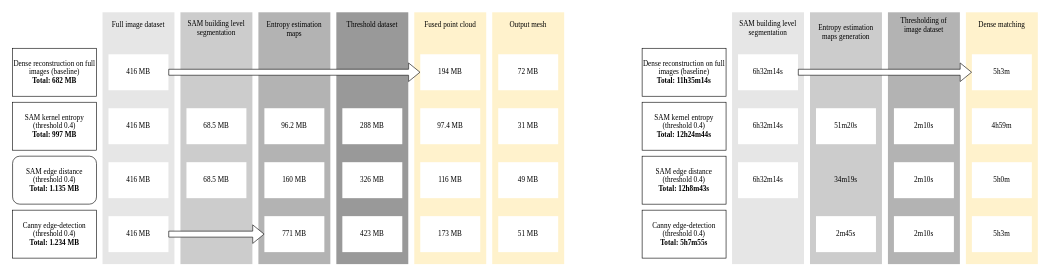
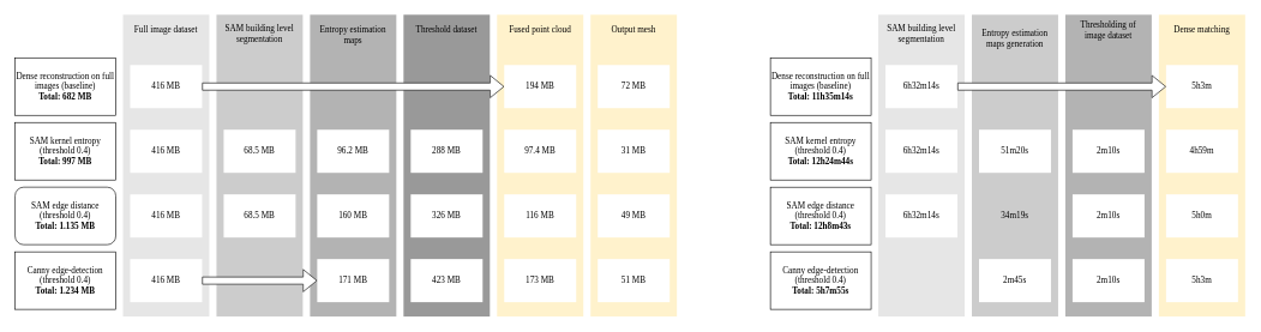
  <mxCell id="0" />
  <mxCell id="1" parent="0" />
  <mxCell id="2" value="&lt;div style=&quot;text-align: justify;&quot;&gt;&lt;br&gt;&lt;/div&gt;" style="rounded=0;whiteSpace=wrap;html=1;fillColor=#E6E6E6;strokeColor=none;" vertex="1" parent="1"><mxGeometry x="170" y="20" width="120" height="420" as="geometry" /></mxCell>
  <mxCell id="3" value="&lt;font data-font-src=&quot;https://fonts.googleapis.com/css?family=montserrat&quot; face=&quot;montserrat&quot;&gt;Full image dataset&lt;/font&gt;" style="text;html=1;align=center;verticalAlign=middle;whiteSpace=wrap;rounded=0;" vertex="1" parent="1"><mxGeometry x="180" y="26" width="100" height="30" as="geometry" /></mxCell>
  <mxCell id="4" value="&lt;div style=&quot;text-align: justify;&quot;&gt;&lt;br&gt;&lt;/div&gt;" style="rounded=0;whiteSpace=wrap;html=1;fillColor=#CCCCCC;strokeColor=none;" vertex="1" parent="1"><mxGeometry x="300" y="20" width="120" height="420" as="geometry" /></mxCell>
  <mxCell id="5" value="&lt;font data-font-src=&quot;https://fonts.googleapis.com/css?family=montserrat&quot; face=&quot;montserrat&quot;&gt;SAM building level segmentation&lt;/font&gt;" style="text;html=1;align=center;verticalAlign=middle;whiteSpace=wrap;rounded=0;" vertex="1" parent="1"><mxGeometry x="310" y="31" width="100" height="30" as="geometry" /></mxCell>
  <mxCell id="6" value="&lt;div style=&quot;text-align: justify;&quot;&gt;&lt;br&gt;&lt;/div&gt;" style="rounded=0;whiteSpace=wrap;html=1;fillColor=#B3B3B3;strokeColor=none;" vertex="1" parent="1"><mxGeometry x="430" y="20" width="120" height="420" as="geometry" /></mxCell>
  <mxCell id="7" value="&lt;font data-font-src=&quot;https://fonts.googleapis.com/css?family=montserrat&quot; face=&quot;montserrat&quot;&gt;Entropy estimation maps&lt;/font&gt;" style="text;html=1;align=center;verticalAlign=middle;whiteSpace=wrap;rounded=0;" vertex="1" parent="1"><mxGeometry x="440" y="26" width="100" height="44" as="geometry" /></mxCell>
  <mxCell id="8" value="&lt;div style=&quot;text-align: justify;&quot;&gt;&lt;br&gt;&lt;/div&gt;" style="rounded=0;whiteSpace=wrap;html=1;fillColor=#999999;strokeColor=none;" vertex="1" parent="1"><mxGeometry x="560" y="20" width="120" height="420" as="geometry" /></mxCell>
  <mxCell id="9" value="&lt;font data-font-src=&quot;https://fonts.googleapis.com/css?family=montserrat&quot; face=&quot;montserrat&quot;&gt;Threshold dataset&lt;/font&gt;" style="text;html=1;align=center;verticalAlign=middle;whiteSpace=wrap;rounded=0;" vertex="1" parent="1"><mxGeometry x="570" y="26" width="100" height="30" as="geometry" /></mxCell>
  <mxCell id="10" value="&lt;div style=&quot;text-align: justify;&quot;&gt;&lt;br&gt;&lt;/div&gt;" style="rounded=0;whiteSpace=wrap;html=1;fillColor=#FFF2CC;strokeColor=none;" vertex="1" parent="1"><mxGeometry x="690" y="20" width="120" height="420" as="geometry" /></mxCell>
  <mxCell id="11" value="&lt;font data-font-src=&quot;https://fonts.googleapis.com/css?family=montserrat&quot; face=&quot;montserrat&quot;&gt;Fused point cloud&lt;/font&gt;" style="text;html=1;align=center;verticalAlign=middle;whiteSpace=wrap;rounded=0;" vertex="1" parent="1"><mxGeometry x="700" y="26" width="100" height="30" as="geometry" /></mxCell>
  <mxCell id="12" value="&lt;div style=&quot;text-align: justify;&quot;&gt;&lt;br&gt;&lt;/div&gt;" style="rounded=0;whiteSpace=wrap;html=1;fillColor=#FFF2CC;strokeColor=none;" vertex="1" parent="1"><mxGeometry x="820" y="20" width="120" height="420" as="geometry" /></mxCell>
  <mxCell id="13" value="&lt;font face=&quot;montserrat&quot;&gt;Output mesh&lt;/font&gt;" style="text;html=1;align=center;verticalAlign=middle;whiteSpace=wrap;rounded=0;" vertex="1" parent="1"><mxGeometry x="830" y="26" width="100" height="30" as="geometry" /></mxCell>
  <mxCell id="14" value="&lt;font data-font-src=&quot;https://fonts.googleapis.com/css?family=montserrat&quot; face=&quot;montserrat&quot;&gt;Dense reconstruction on full images (baseline)&lt;/font&gt;&lt;div&gt;&lt;font data-font-src=&quot;https://fonts.googleapis.com/css?family=montserrat&quot; face=&quot;montserrat&quot;&gt;&lt;b&gt;Total: 682 MB&lt;/b&gt;&lt;/font&gt;&lt;/div&gt;" style="rounded=0;whiteSpace=wrap;html=1;fillColor=#FFFFFF;" vertex="1" parent="1"><mxGeometry x="20" y="80" width="140" height="80" as="geometry" /></mxCell>
  <mxCell id="15" value="&lt;font data-font-src=&quot;https://fonts.googleapis.com/css?family=montserrat&quot; face=&quot;montserrat&quot;&gt;SAM kernel entropy&lt;/font&gt;&lt;div&gt;&lt;font data-font-src=&quot;https://fonts.googleapis.com/css?family=montserrat&quot; face=&quot;montserrat&quot;&gt;(threshold 0.4)&lt;/font&gt;&lt;/div&gt;&lt;div&gt;&lt;font data-font-src=&quot;https://fonts.googleapis.com/css?family=montserrat&quot; face=&quot;montserrat&quot;&gt;&lt;b&gt;Total: 997 MB&lt;/b&gt;&lt;/font&gt;&lt;/div&gt;" style="rounded=0;whiteSpace=wrap;html=1;" vertex="1" parent="1"><mxGeometry x="20" y="170" width="140" height="80" as="geometry" /></mxCell>
  <mxCell id="16" value="&lt;font face=&quot;montserrat&quot;&gt;SAM edge distance&lt;/font&gt;&lt;div&gt;&lt;font face=&quot;montserrat&quot;&gt;(threshold 0.4)&lt;/font&gt;&lt;/div&gt;&lt;div&gt;&lt;font face=&quot;montserrat&quot;&gt;&lt;b&gt;Total: 1.135 MB&lt;/b&gt;&lt;/font&gt;&lt;/div&gt;" style="whiteSpace=wrap;html=1;rounded=1;" vertex="1" parent="1"><mxGeometry x="20" y="260" width="140" height="80" as="geometry" /></mxCell>
  <mxCell id="17" value="&lt;font face=&quot;montserrat&quot;&gt;Canny edge-detection&lt;/font&gt;&lt;div&gt;&lt;font face=&quot;montserrat&quot;&gt;(threshold 0.4)&lt;/font&gt;&lt;/div&gt;&lt;div&gt;&lt;font face=&quot;montserrat&quot;&gt;&lt;b&gt;Total: 1.234 MB&lt;/b&gt;&lt;/font&gt;&lt;/div&gt;" style="rounded=0;whiteSpace=wrap;html=1;" vertex="1" parent="1"><mxGeometry x="20" y="350" width="140" height="80" as="geometry" /></mxCell>
  <mxCell id="18" value="&lt;font data-font-src=&quot;https://fonts.googleapis.com/css?family=montserrat&quot; face=&quot;montserrat&quot;&gt;416 MB&lt;/font&gt;" style="rounded=0;whiteSpace=wrap;html=1;fillColor=#FFFFFF;strokeColor=none;" vertex="1" parent="1"><mxGeometry x="180" y="90" width="100" height="60" as="geometry" /></mxCell>
  <mxCell id="19" value="&lt;font data-font-src=&quot;https://fonts.googleapis.com/css?family=montserrat&quot; face=&quot;montserrat&quot;&gt;416 MB&lt;/font&gt;" style="rounded=0;whiteSpace=wrap;html=1;fillColor=#FFFFFF;strokeColor=none;" vertex="1" parent="1"><mxGeometry x="180" y="180" width="100" height="60" as="geometry" /></mxCell>
  <mxCell id="20" value="&lt;font data-font-src=&quot;https://fonts.googleapis.com/css?family=montserrat&quot; face=&quot;montserrat&quot;&gt;416 MB&lt;/font&gt;" style="rounded=0;whiteSpace=wrap;html=1;fillColor=#FFFFFF;strokeColor=none;" vertex="1" parent="1"><mxGeometry x="180" y="270" width="100" height="60" as="geometry" /></mxCell>
  <mxCell id="21" value="&lt;font data-font-src=&quot;https://fonts.googleapis.com/css?family=montserrat&quot; face=&quot;montserrat&quot;&gt;416 MB&lt;/font&gt;" style="rounded=0;whiteSpace=wrap;html=1;fillColor=#FFFFFF;strokeColor=none;" vertex="1" parent="1"><mxGeometry x="180" y="360" width="100" height="60" as="geometry" /></mxCell>
  <mxCell id="22" value="&lt;font data-font-src=&quot;https://fonts.googleapis.com/css?family=montserrat&quot; face=&quot;montserrat&quot;&gt;68.5 MB&lt;/font&gt;" style="rounded=0;whiteSpace=wrap;html=1;fillColor=#FFFFFF;strokeColor=none;" vertex="1" parent="1"><mxGeometry x="310" y="270" width="100" height="60" as="geometry" /></mxCell>
  <mxCell id="23" value="&lt;font data-font-src=&quot;https://fonts.googleapis.com/css?family=montserrat&quot; face=&quot;montserrat&quot;&gt;68.5 MB&lt;/font&gt;" style="rounded=0;whiteSpace=wrap;html=1;fillColor=#FFFFFF;strokeColor=none;" vertex="1" parent="1"><mxGeometry x="310" y="180" width="100" height="60" as="geometry" /></mxCell>
  <mxCell id="24" value="&lt;font data-font-src=&quot;https://fonts.googleapis.com/css?family=montserrat&quot; face=&quot;montserrat&quot;&gt;96.2 MB&lt;/font&gt;" style="rounded=0;whiteSpace=wrap;html=1;fillColor=#FFFFFF;strokeColor=none;" vertex="1" parent="1"><mxGeometry x="440" y="180" width="100" height="60" as="geometry" /></mxCell>
  <mxCell id="25" value="&lt;font data-font-src=&quot;https://fonts.googleapis.com/css?family=montserrat&quot; face=&quot;montserrat&quot;&gt;160 MB&lt;/font&gt;" style="rounded=0;whiteSpace=wrap;html=1;fillColor=#FFFFFF;strokeColor=none;" vertex="1" parent="1"><mxGeometry x="440" y="270" width="100" height="60" as="geometry" /></mxCell>
- <mxCell id="26" value="&lt;font data-font-src=&quot;https://fonts.googleapis.com/css?family=montserrat&quot; face=&quot;montserrat&quot;&gt;771 MB&lt;/font&gt;" style="rounded=0;whiteSpace=wrap;html=1;fillColor=#FFFFFF;strokeColor=none;" vertex="1" parent="1"><mxGeometry x="440" y="360" width="100" height="60" as="geometry" /></mxCell>
+ <mxCell id="26" value="&lt;font data-font-src=&quot;https://fonts.googleapis.com/css?family=montserrat&quot; face=&quot;montserrat&quot;&gt;171 MB&lt;/font&gt;" style="rounded=0;whiteSpace=wrap;html=1;fillColor=#FFFFFF;strokeColor=none;" vertex="1" parent="1"><mxGeometry x="440" y="360" width="100" height="60" as="geometry" /></mxCell>
  <mxCell id="27" value="&lt;font data-font-src=&quot;https://fonts.googleapis.com/css?family=montserrat&quot; face=&quot;montserrat&quot;&gt;288 MB&lt;/font&gt;" style="rounded=0;whiteSpace=wrap;html=1;fillColor=#FFFFFF;strokeColor=none;" vertex="1" parent="1"><mxGeometry x="570" y="180" width="100" height="60" as="geometry" /></mxCell>
  <mxCell id="28" value="&lt;font data-font-src=&quot;https://fonts.googleapis.com/css?family=montserrat&quot; face=&quot;montserrat&quot;&gt;326 MB&lt;/font&gt;" style="rounded=0;whiteSpace=wrap;html=1;fillColor=#FFFFFF;strokeColor=none;" vertex="1" parent="1"><mxGeometry x="570" y="270" width="100" height="60" as="geometry" /></mxCell>
  <mxCell id="29" value="&lt;font data-font-src=&quot;https://fonts.googleapis.com/css?family=montserrat&quot; face=&quot;montserrat&quot;&gt;423 MB&lt;/font&gt;" style="rounded=0;whiteSpace=wrap;html=1;fillColor=#FFFFFF;strokeColor=none;" vertex="1" parent="1"><mxGeometry x="570" y="360" width="100" height="60" as="geometry" /></mxCell>
  <mxCell id="30" value="&lt;font data-font-src=&quot;https://fonts.googleapis.com/css?family=montserrat&quot; face=&quot;montserrat&quot;&gt;194 MB&lt;/font&gt;" style="rounded=0;whiteSpace=wrap;html=1;fillColor=#FFFFFF;strokeColor=none;" vertex="1" parent="1"><mxGeometry x="700" y="90" width="100" height="60" as="geometry" /></mxCell>
  <mxCell id="31" value="&lt;font data-font-src=&quot;https://fonts.googleapis.com/css?family=montserrat&quot; face=&quot;montserrat&quot;&gt;97.4 MB&lt;/font&gt;" style="rounded=0;whiteSpace=wrap;html=1;fillColor=#FFFFFF;strokeColor=none;" vertex="1" parent="1"><mxGeometry x="700" y="180" width="100" height="60" as="geometry" /></mxCell>
  <mxCell id="32" value="&lt;font data-font-src=&quot;https://fonts.googleapis.com/css?family=montserrat&quot; face=&quot;montserrat&quot;&gt;116 MB&lt;/font&gt;" style="rounded=0;whiteSpace=wrap;html=1;fillColor=#FFFFFF;strokeColor=none;" vertex="1" parent="1"><mxGeometry x="700" y="270" width="100" height="60" as="geometry" /></mxCell>
  <mxCell id="33" value="&lt;font data-font-src=&quot;https://fonts.googleapis.com/css?family=montserrat&quot; face=&quot;montserrat&quot;&gt;173 MB&lt;/font&gt;" style="rounded=0;whiteSpace=wrap;html=1;fillColor=#FFFFFF;strokeColor=none;" vertex="1" parent="1"><mxGeometry x="700" y="360" width="100" height="60" as="geometry" /></mxCell>
  <mxCell id="34" value="&lt;font data-font-src=&quot;https://fonts.googleapis.com/css?family=montserrat&quot; face=&quot;montserrat&quot;&gt;72 MB&lt;/font&gt;" style="rounded=0;whiteSpace=wrap;html=1;fillColor=#FFFFFF;strokeColor=none;" vertex="1" parent="1"><mxGeometry x="830" y="90" width="100" height="60" as="geometry" /></mxCell>
  <mxCell id="35" value="&lt;font data-font-src=&quot;https://fonts.googleapis.com/css?family=montserrat&quot; face=&quot;montserrat&quot;&gt;31 MB&lt;/font&gt;" style="rounded=0;whiteSpace=wrap;html=1;fillColor=#FFFFFF;strokeColor=none;" vertex="1" parent="1"><mxGeometry x="830" y="180" width="100" height="60" as="geometry" /></mxCell>
  <mxCell id="36" value="&lt;font data-font-src=&quot;https://fonts.googleapis.com/css?family=montserrat&quot; face=&quot;montserrat&quot;&gt;49 MB&lt;/font&gt;" style="rounded=0;whiteSpace=wrap;html=1;fillColor=#FFFFFF;strokeColor=none;" vertex="1" parent="1"><mxGeometry x="830" y="270" width="100" height="60" as="geometry" /></mxCell>
  <mxCell id="37" value="&lt;font data-font-src=&quot;https://fonts.googleapis.com/css?family=montserrat&quot; face=&quot;montserrat&quot;&gt;51 MB&lt;/font&gt;" style="rounded=0;whiteSpace=wrap;html=1;fillColor=#FFFFFF;strokeColor=none;" vertex="1" parent="1"><mxGeometry x="830" y="360" width="100" height="60" as="geometry" /></mxCell>
  <mxCell id="38" value="" style="shape=flexArrow;endArrow=classic;html=1;rounded=0;exitX=1;exitY=0.5;exitDx=0;exitDy=0;entryX=0;entryY=0.5;entryDx=0;entryDy=0;fillColor=#FFFFFF;" edge="1" parent="1" source="18" target="30"><mxGeometry width="50" height="50" relative="1" as="geometry"><mxPoint x="530" y="250" as="sourcePoint" /><mxPoint x="580" y="200" as="targetPoint" /></mxGeometry></mxCell>
  <mxCell id="39" value="" style="shape=flexArrow;endArrow=classic;html=1;rounded=0;exitX=1;exitY=0.5;exitDx=0;exitDy=0;fillColor=#FFFFFF;" edge="1" parent="1" source="21"><mxGeometry width="50" height="50" relative="1" as="geometry"><mxPoint x="290" y="389.58" as="sourcePoint" /><mxPoint x="440" y="390" as="targetPoint" /></mxGeometry></mxCell>
  <mxCell id="40" value="&lt;div style=&quot;text-align: justify;&quot;&gt;&lt;br&gt;&lt;/div&gt;" style="rounded=0;whiteSpace=wrap;html=1;fillColor=#E6E6E6;strokeColor=none;" vertex="1" parent="1"><mxGeometry x="1220" y="20" width="120" height="420" as="geometry" /></mxCell>
  <mxCell id="41" value="&lt;div style=&quot;text-align: justify;&quot;&gt;&lt;br&gt;&lt;/div&gt;" style="rounded=0;whiteSpace=wrap;html=1;fillColor=#CCCCCC;strokeColor=none;" vertex="1" parent="1"><mxGeometry x="1350" y="20" width="120" height="420" as="geometry" /></mxCell>
  <mxCell id="42" value="&lt;font data-font-src=&quot;https://fonts.googleapis.com/css?family=montserrat&quot; face=&quot;montserrat&quot;&gt;SAM building level segmentation&lt;/font&gt;" style="text;html=1;align=center;verticalAlign=middle;whiteSpace=wrap;rounded=0;" vertex="1" parent="1"><mxGeometry x="1230" y="31" width="100" height="30" as="geometry" /></mxCell>
  <mxCell id="43" value="&lt;div style=&quot;text-align: justify;&quot;&gt;&lt;br&gt;&lt;/div&gt;" style="rounded=0;whiteSpace=wrap;html=1;fillColor=#B3B3B3;strokeColor=none;" vertex="1" parent="1"><mxGeometry x="1480" y="20" width="120" height="420" as="geometry" /></mxCell>
  <mxCell id="44" value="&lt;font data-font-src=&quot;https://fonts.googleapis.com/css?family=montserrat&quot; face=&quot;montserrat&quot;&gt;Entropy estimation maps generation&lt;/font&gt;" style="text;html=1;align=center;verticalAlign=middle;whiteSpace=wrap;rounded=0;" vertex="1" parent="1"><mxGeometry x="1360" y="26" width="100" height="54" as="geometry" /></mxCell>
  <mxCell id="45" value="&lt;font data-font-src=&quot;https://fonts.googleapis.com/css?family=montserrat&quot; face=&quot;montserrat&quot;&gt;Thresholding of image dataset&lt;/font&gt;" style="text;html=1;align=center;verticalAlign=middle;whiteSpace=wrap;rounded=0;" vertex="1" parent="1"><mxGeometry x="1490" y="26" width="100" height="30" as="geometry" /></mxCell>
  <mxCell id="46" value="&lt;div style=&quot;text-align: justify;&quot;&gt;&lt;br&gt;&lt;/div&gt;" style="rounded=0;whiteSpace=wrap;html=1;fillColor=#FFF2CC;strokeColor=none;" vertex="1" parent="1"><mxGeometry x="1610" y="20" width="120" height="420" as="geometry" /></mxCell>
  <mxCell id="47" value="&lt;font data-font-src=&quot;https://fonts.googleapis.com/css?family=montserrat&quot; face=&quot;montserrat&quot;&gt;Dense matching&lt;/font&gt;" style="text;html=1;align=center;verticalAlign=middle;whiteSpace=wrap;rounded=0;" vertex="1" parent="1"><mxGeometry x="1620" y="26" width="100" height="30" as="geometry" /></mxCell>
  <mxCell id="48" value="&lt;font data-font-src=&quot;https://fonts.googleapis.com/css?family=montserrat&quot; face=&quot;montserrat&quot;&gt;Dense reconstruction on full images (baseline)&lt;/font&gt;&lt;div&gt;&lt;font data-font-src=&quot;https://fonts.googleapis.com/css?family=montserrat&quot; face=&quot;montserrat&quot;&gt;&lt;b&gt;Total: 11h35m14s&lt;/b&gt;&lt;/font&gt;&lt;/div&gt;" style="rounded=0;whiteSpace=wrap;html=1;fillColor=#FFFFFF;" vertex="1" parent="1"><mxGeometry x="1070" y="80" width="140" height="80" as="geometry" /></mxCell>
  <mxCell id="49" value="&lt;font data-font-src=&quot;https://fonts.googleapis.com/css?family=montserrat&quot; face=&quot;montserrat&quot;&gt;SAM kernel entropy&lt;/font&gt;&lt;div&gt;&lt;font data-font-src=&quot;https://fonts.googleapis.com/css?family=montserrat&quot; face=&quot;montserrat&quot;&gt;(threshold 0.4)&lt;/font&gt;&lt;/div&gt;&lt;div&gt;&lt;font data-font-src=&quot;https://fonts.googleapis.com/css?family=montserrat&quot; face=&quot;montserrat&quot;&gt;&lt;b&gt;Total: 12h24m44s&lt;/b&gt;&lt;/font&gt;&lt;/div&gt;" style="rounded=0;whiteSpace=wrap;html=1;" vertex="1" parent="1"><mxGeometry x="1070" y="170" width="140" height="80" as="geometry" /></mxCell>
  <mxCell id="50" value="&lt;font face=&quot;montserrat&quot;&gt;SAM edge distance&lt;/font&gt;&lt;div&gt;&lt;font face=&quot;montserrat&quot;&gt;(threshold 0.4)&lt;/font&gt;&lt;/div&gt;&lt;div&gt;&lt;font face=&quot;montserrat&quot;&gt;&lt;b&gt;Total: 12h8m43s&lt;/b&gt;&lt;/font&gt;&lt;/div&gt;" style="rounded=0;whiteSpace=wrap;html=1;" vertex="1" parent="1"><mxGeometry x="1070" y="260" width="140" height="80" as="geometry" /></mxCell>
  <mxCell id="51" value="&lt;font face=&quot;montserrat&quot;&gt;Canny edge-detection&lt;/font&gt;&lt;div&gt;&lt;font face=&quot;montserrat&quot;&gt;(threshold 0.4)&lt;/font&gt;&lt;/div&gt;&lt;div&gt;&lt;font face=&quot;montserrat&quot;&gt;&lt;b&gt;Total: 5h7m55s&lt;/b&gt;&lt;/font&gt;&lt;/div&gt;" style="rounded=0;whiteSpace=wrap;html=1;" vertex="1" parent="1"><mxGeometry x="1070" y="350" width="140" height="80" as="geometry" /></mxCell>
  <mxCell id="52" value="&lt;font data-font-src=&quot;https://fonts.googleapis.com/css?family=montserrat&quot; face=&quot;montserrat&quot;&gt;6h32m14s&lt;/font&gt;" style="rounded=0;whiteSpace=wrap;html=1;fillColor=#FFFFFF;strokeColor=none;" vertex="1" parent="1"><mxGeometry x="1230" y="90" width="100" height="60" as="geometry" /></mxCell>
  <mxCell id="53" value="&lt;font face=&quot;montserrat&quot;&gt;34m19s&lt;/font&gt;" style="rounded=0;whiteSpace=wrap;html=1;fillColor=#cccccc;strokeColor=none;" vertex="1" parent="1"><mxGeometry x="1360" y="270" width="100" height="60" as="geometry" /></mxCell>
  <mxCell id="54" value="&lt;font data-font-src=&quot;https://fonts.googleapis.com/css?family=montserrat&quot; face=&quot;montserrat&quot;&gt;51m20s&lt;/font&gt;" style="rounded=0;whiteSpace=wrap;html=1;fillColor=#FFFFFF;strokeColor=none;" vertex="1" parent="1"><mxGeometry x="1360" y="180" width="100" height="60" as="geometry" /></mxCell>
  <mxCell id="55" value="&lt;font data-font-src=&quot;https://fonts.googleapis.com/css?family=montserrat&quot; face=&quot;montserrat&quot;&gt;2m10s&lt;/font&gt;" style="rounded=0;whiteSpace=wrap;html=1;fillColor=#FFFFFF;strokeColor=none;" vertex="1" parent="1"><mxGeometry x="1490" y="180" width="100" height="60" as="geometry" /></mxCell>
  <mxCell id="56" value="&lt;font data-font-src=&quot;https://fonts.googleapis.com/css?family=montserrat&quot; face=&quot;montserrat&quot;&gt;2m10s&lt;/font&gt;" style="rounded=0;whiteSpace=wrap;html=1;fillColor=#FFFFFF;strokeColor=none;" vertex="1" parent="1"><mxGeometry x="1490" y="270" width="100" height="60" as="geometry" /></mxCell>
  <mxCell id="57" value="&lt;font data-font-src=&quot;https://fonts.googleapis.com/css?family=montserrat&quot; face=&quot;montserrat&quot;&gt;2m10s&lt;/font&gt;" style="rounded=0;whiteSpace=wrap;html=1;fillColor=#FFFFFF;strokeColor=none;" vertex="1" parent="1"><mxGeometry x="1490" y="360" width="100" height="60" as="geometry" /></mxCell>
  <mxCell id="58" value="&lt;font data-font-src=&quot;https://fonts.googleapis.com/css?family=montserrat&quot; face=&quot;montserrat&quot;&gt;5h3m&lt;/font&gt;" style="rounded=0;whiteSpace=wrap;html=1;fillColor=#FFFFFF;strokeColor=none;" vertex="1" parent="1"><mxGeometry x="1620" y="90" width="100" height="60" as="geometry" /></mxCell>
  <mxCell id="59" value="&lt;font data-font-src=&quot;https://fonts.googleapis.com/css?family=montserrat&quot; face=&quot;montserrat&quot;&gt;4h59m&lt;/font&gt;" style="rounded=0;whiteSpace=wrap;html=1;fillColor=#FFFFFF;strokeColor=none;" vertex="1" parent="1"><mxGeometry x="1620" y="180" width="100" height="60" as="geometry" /></mxCell>
  <mxCell id="60" value="&lt;font data-font-src=&quot;https://fonts.googleapis.com/css?family=montserrat&quot; face=&quot;montserrat&quot;&gt;5h0m&lt;/font&gt;" style="rounded=0;whiteSpace=wrap;html=1;fillColor=#FFFFFF;strokeColor=none;" vertex="1" parent="1"><mxGeometry x="1620" y="270" width="100" height="60" as="geometry" /></mxCell>
  <mxCell id="61" value="&lt;font data-font-src=&quot;https://fonts.googleapis.com/css?family=montserrat&quot; face=&quot;montserrat&quot;&gt;5h3m&lt;/font&gt;" style="rounded=0;whiteSpace=wrap;html=1;fillColor=#FFFFFF;strokeColor=none;" vertex="1" parent="1"><mxGeometry x="1620" y="360" width="100" height="60" as="geometry" /></mxCell>
  <mxCell id="62" value="" style="shape=flexArrow;endArrow=classic;html=1;rounded=0;exitX=1;exitY=0.5;exitDx=0;exitDy=0;entryX=0;entryY=0.5;entryDx=0;entryDy=0;fillColor=#FFFFFF;" edge="1" parent="1" source="52" target="58"><mxGeometry width="50" height="50" relative="1" as="geometry"><mxPoint x="1580" y="250" as="sourcePoint" /><mxPoint x="1630" y="200" as="targetPoint" /></mxGeometry></mxCell>
  <mxCell id="63" value="&lt;font data-font-src=&quot;https://fonts.googleapis.com/css?family=montserrat&quot; face=&quot;montserrat&quot;&gt;6h32m14s&lt;/font&gt;" style="rounded=0;whiteSpace=wrap;html=1;fillColor=#FFFFFF;strokeColor=none;" vertex="1" parent="1"><mxGeometry x="1230" y="180" width="100" height="60" as="geometry" /></mxCell>
  <mxCell id="64" value="&lt;font data-font-src=&quot;https://fonts.googleapis.com/css?family=montserrat&quot; face=&quot;montserrat&quot;&gt;6h32m14s&lt;/font&gt;" style="rounded=0;whiteSpace=wrap;html=1;fillColor=#FFFFFF;strokeColor=none;" vertex="1" parent="1"><mxGeometry x="1230" y="270" width="100" height="60" as="geometry" /></mxCell>
  <mxCell id="65" value="&lt;font data-font-src=&quot;https://fonts.googleapis.com/css?family=montserrat&quot; face=&quot;montserrat&quot;&gt;2m45s&lt;/font&gt;" style="rounded=0;whiteSpace=wrap;html=1;fillColor=#FFFFFF;strokeColor=none;" vertex="1" parent="1"><mxGeometry x="1360" y="360" width="100" height="60" as="geometry" /></mxCell>
